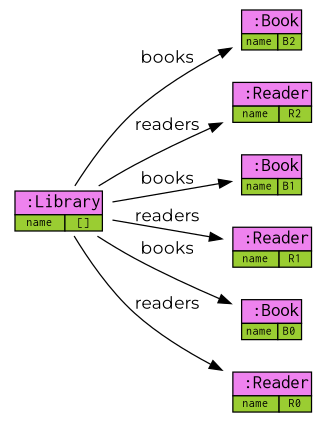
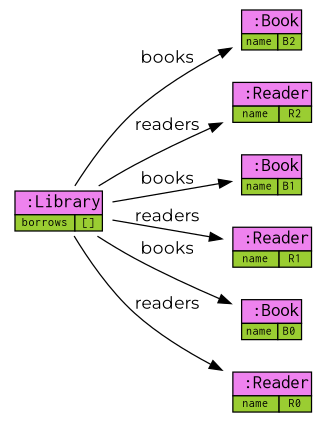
  digraph {
    rankdir=LR
    fontname=Montserrat
    node [shape=none fontname=Montserrat]
    edge [fontname=Montserrat]
    n1 [label=<<table BORDER="0" CELLBORDER="1" CELLSPACING="0" CELLPADDING="0"><tr><td bgcolor="violet" colspan="2"><font face="INCONSOLATA" point-size="15"> :Book</font></td></tr><tr> <td bgcolor="yellowgreen"><font point-size="10" face="INCONSOLATA">name</font></td><td bgcolor="yellowgreen"><font point-size="10" face="INCONSOLATA">B2</font></td></tr></table>>]
    n2 [label=<<table BORDER="0" CELLBORDER="1" CELLSPACING="0" CELLPADDING="0"><tr><td bgcolor="violet" colspan="2"><font face="INCONSOLATA" point-size="15"> :Reader</font></td></tr><tr> <td bgcolor="yellowgreen"><font point-size="10" face="INCONSOLATA">name</font></td><td bgcolor="yellowgreen"><font point-size="10" face="INCONSOLATA">R2</font></td></tr></table>>]
    n3 [label=<<table BORDER="0" CELLBORDER="1" CELLSPACING="0" CELLPADDING="0"><tr><td bgcolor="violet" colspan="2"><font face="INCONSOLATA" point-size="15"> :Book</font></td></tr><tr> <td bgcolor="yellowgreen"><font point-size="10" face="INCONSOLATA">name</font></td><td bgcolor="yellowgreen"><font point-size="10" face="INCONSOLATA">B1</font></td></tr></table>>]
    n4 [label=<<table BORDER="0" CELLBORDER="1" CELLSPACING="0" CELLPADDING="0"><tr><td bgcolor="violet" colspan="2"><font face="INCONSOLATA" point-size="15"> :Reader</font></td></tr><tr> <td bgcolor="yellowgreen"><font point-size="10" face="INCONSOLATA">name</font></td><td bgcolor="yellowgreen"><font point-size="10" face="INCONSOLATA">R1</font></td></tr></table>>]
    n5 [label=<<table BORDER="0" CELLBORDER="1" CELLSPACING="0" CELLPADDING="0"><tr><td bgcolor="violet" colspan="2"><font face="INCONSOLATA" point-size="15"> :Book</font></td></tr><tr> <td bgcolor="yellowgreen"><font point-size="10" face="INCONSOLATA">name</font></td><td bgcolor="yellowgreen"><font point-size="10" face="INCONSOLATA">B0</font></td></tr></table>>]
    n6 [label=<<table BORDER="0" CELLBORDER="1" CELLSPACING="0" CELLPADDING="0"><tr><td bgcolor="violet" colspan="2"><font face="INCONSOLATA" point-size="15"> :Reader</font></td></tr><tr> <td bgcolor="yellowgreen"><font point-size="10" face="INCONSOLATA">name</font></td><td bgcolor="yellowgreen"><font point-size="10" face="INCONSOLATA">R0</font></td></tr></table>>]
-   n7 [label=<<table BORDER="0" CELLBORDER="1" CELLSPACING="0" CELLPADDING="0"><tr><td bgcolor="violet" colspan="2"><font face="INCONSOLATA" point-size="15"> :Library</font></td></tr><tr> <td bgcolor="yellowgreen"><font point-size="10" face="INCONSOLATA">name</font></td><td bgcolor="yellowgreen"><font point-size="10" face="INCONSOLATA">[]</font></td></tr></table>>]
+   n7 [label=<<table BORDER="0" CELLBORDER="1" CELLSPACING="0" CELLPADDING="0"><tr><td bgcolor="violet" colspan="2"><font face="INCONSOLATA" point-size="15"> :Library</font></td></tr><tr> <td bgcolor="yellowgreen"><font point-size="10" face="INCONSOLATA">borrows</font></td><td bgcolor="yellowgreen"><font point-size="10" face="INCONSOLATA">[]</font></td></tr></table>>]
    n7 -> n1 [label=<books>]
    n7 -> n2 [label=<readers>]
    n7 -> n3 [label=<books>]
    n7 -> n4 [label=<readers>]
    n7 -> n5 [label=<books>]
    n7 -> n6 [label=<readers>]
  }
